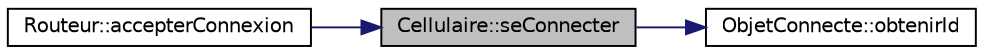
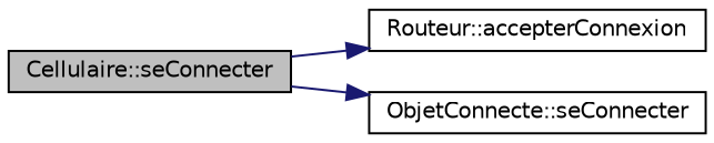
  digraph {
    rankdir=LR
    node [color=black fontname=Helvetica fontsize=10 shape=record]
    edge [color=midnightblue fontname=Helvetica fontsize=10 labelfontname=Helvetica labelfontsize=10 style=solid]
    n1 [fillcolor=grey75 fontcolor=black height=0.2 label="Cellulaire::seConnecter" style=filled width=0.4]
    n2 [height=0.2 label="Routeur::accepterConnexion" width=0.4]
-   n3 [height=0.2 label="ObjetConnecte::obtenirId" width=0.4]
-   n2 -> n1
+   n3 [height=0.2 label="ObjetConnecte::seConnecter" width=0.4]
+   n1 -> n2
    n1 -> n3
  }
